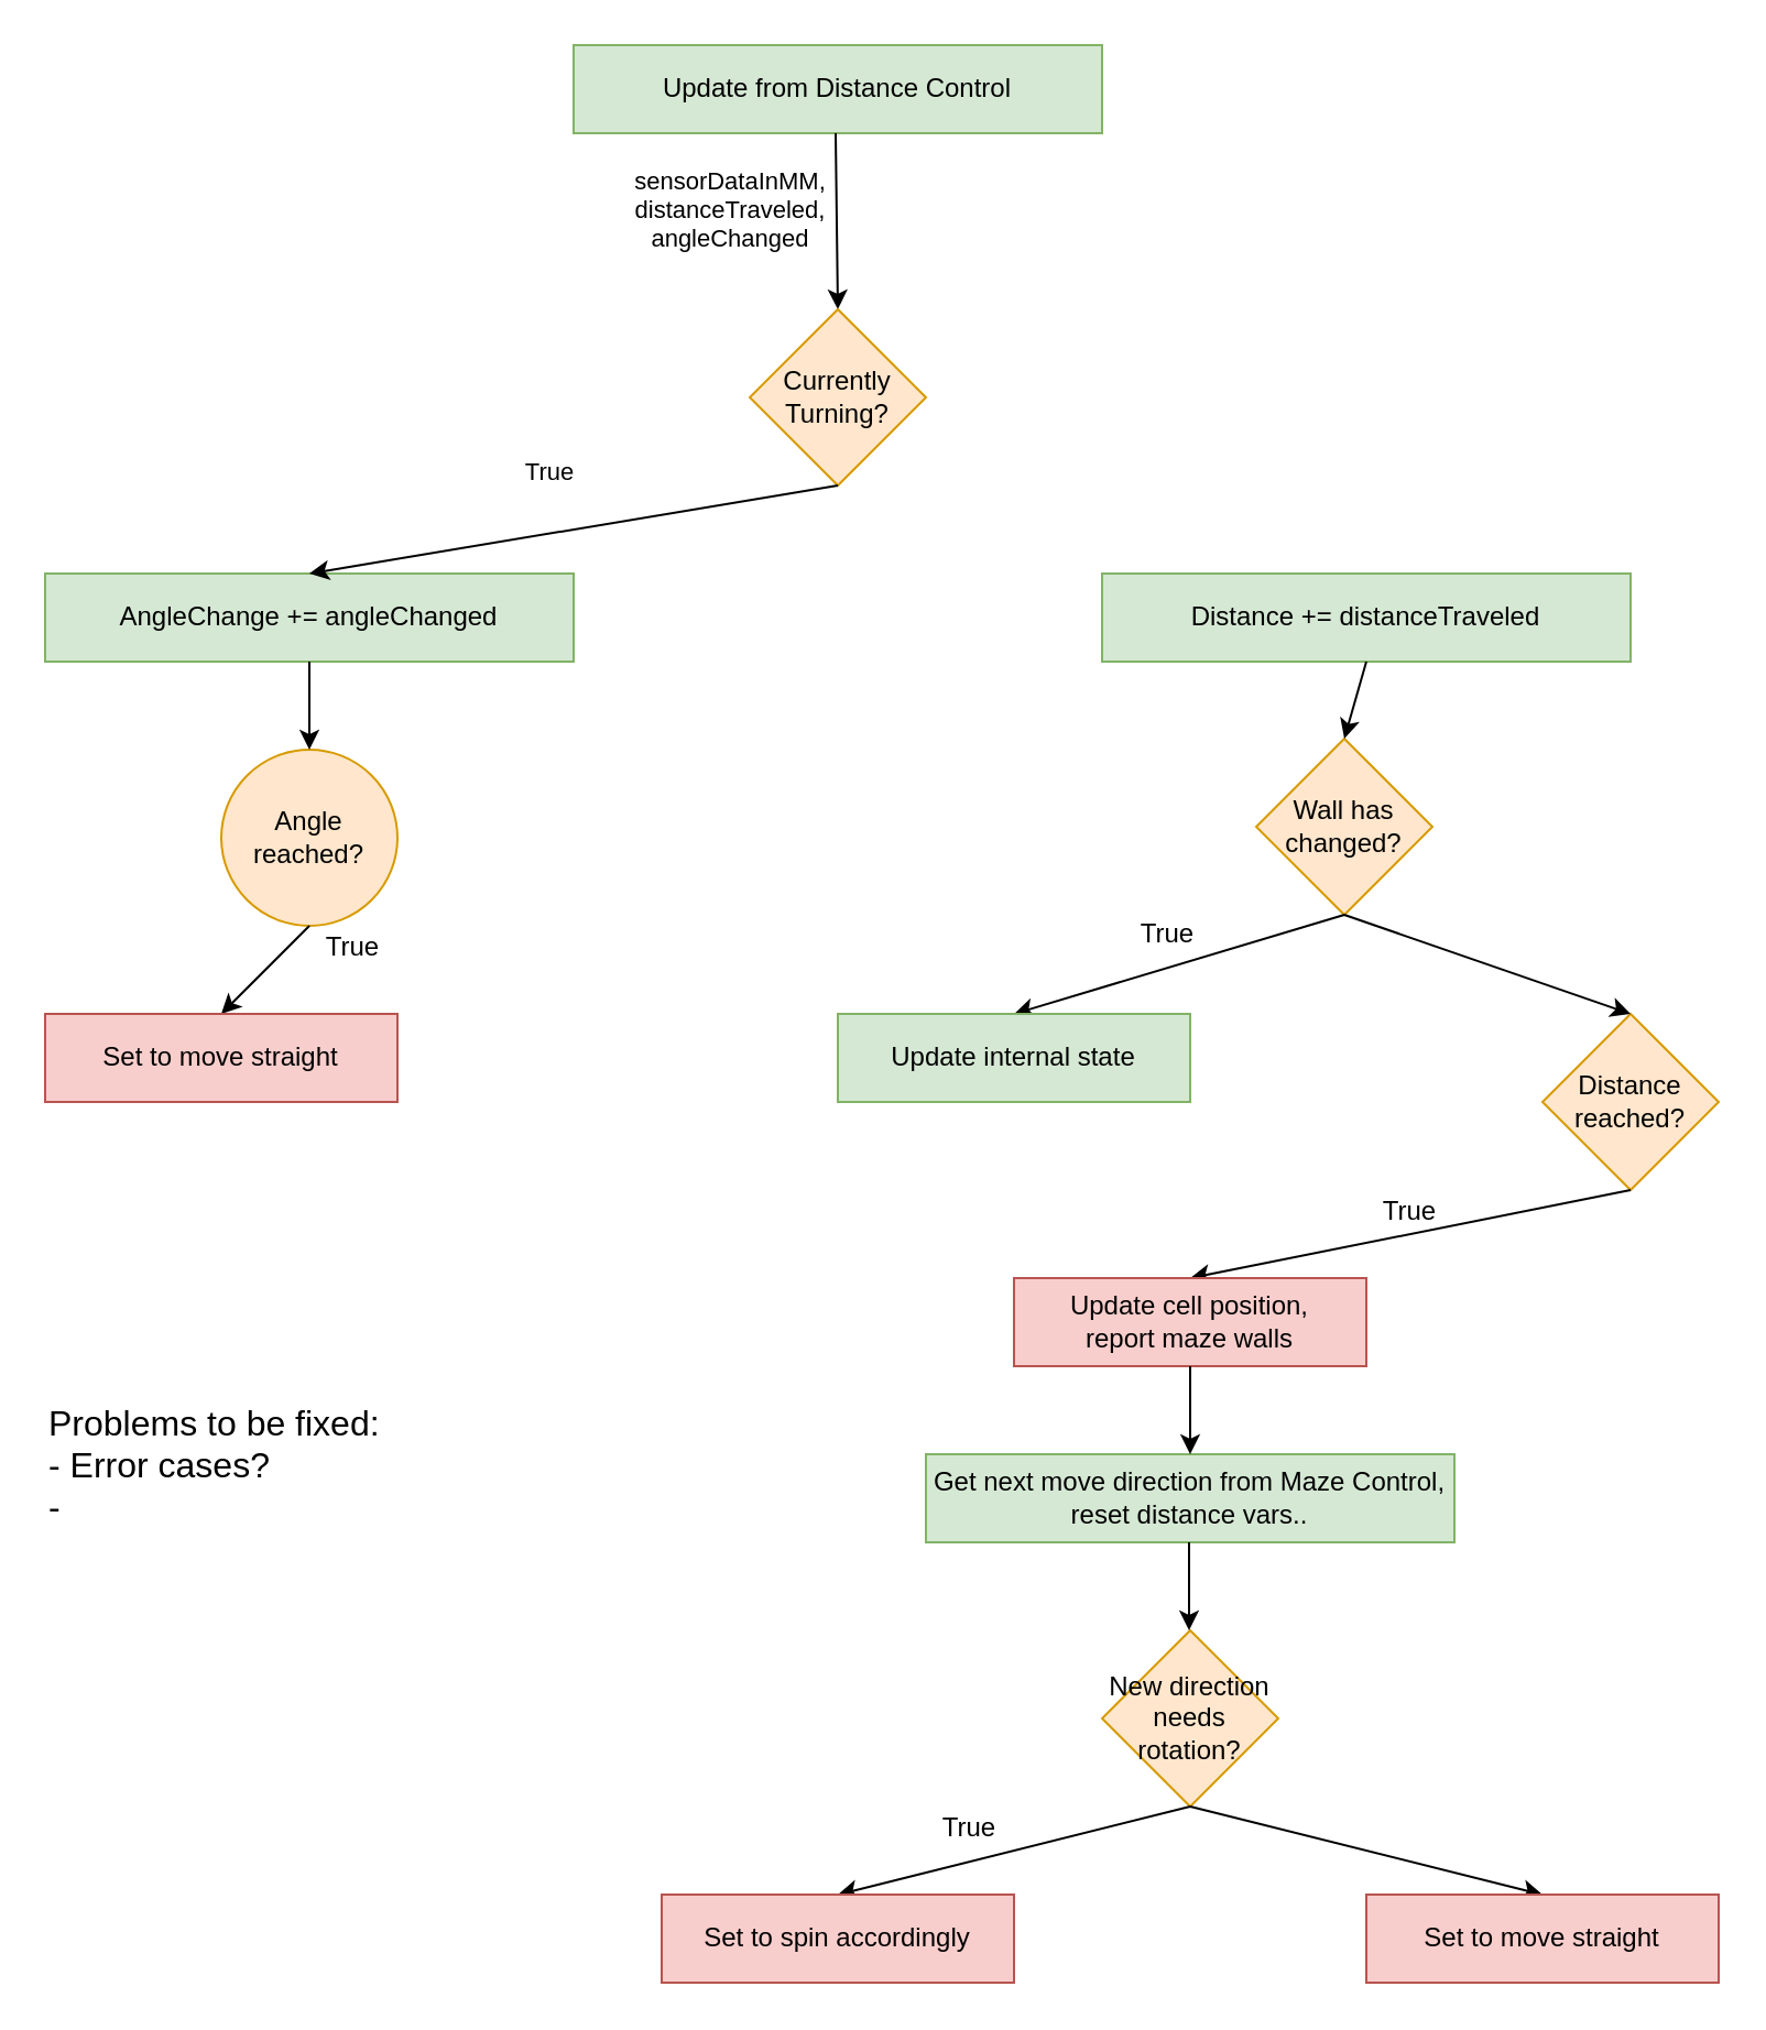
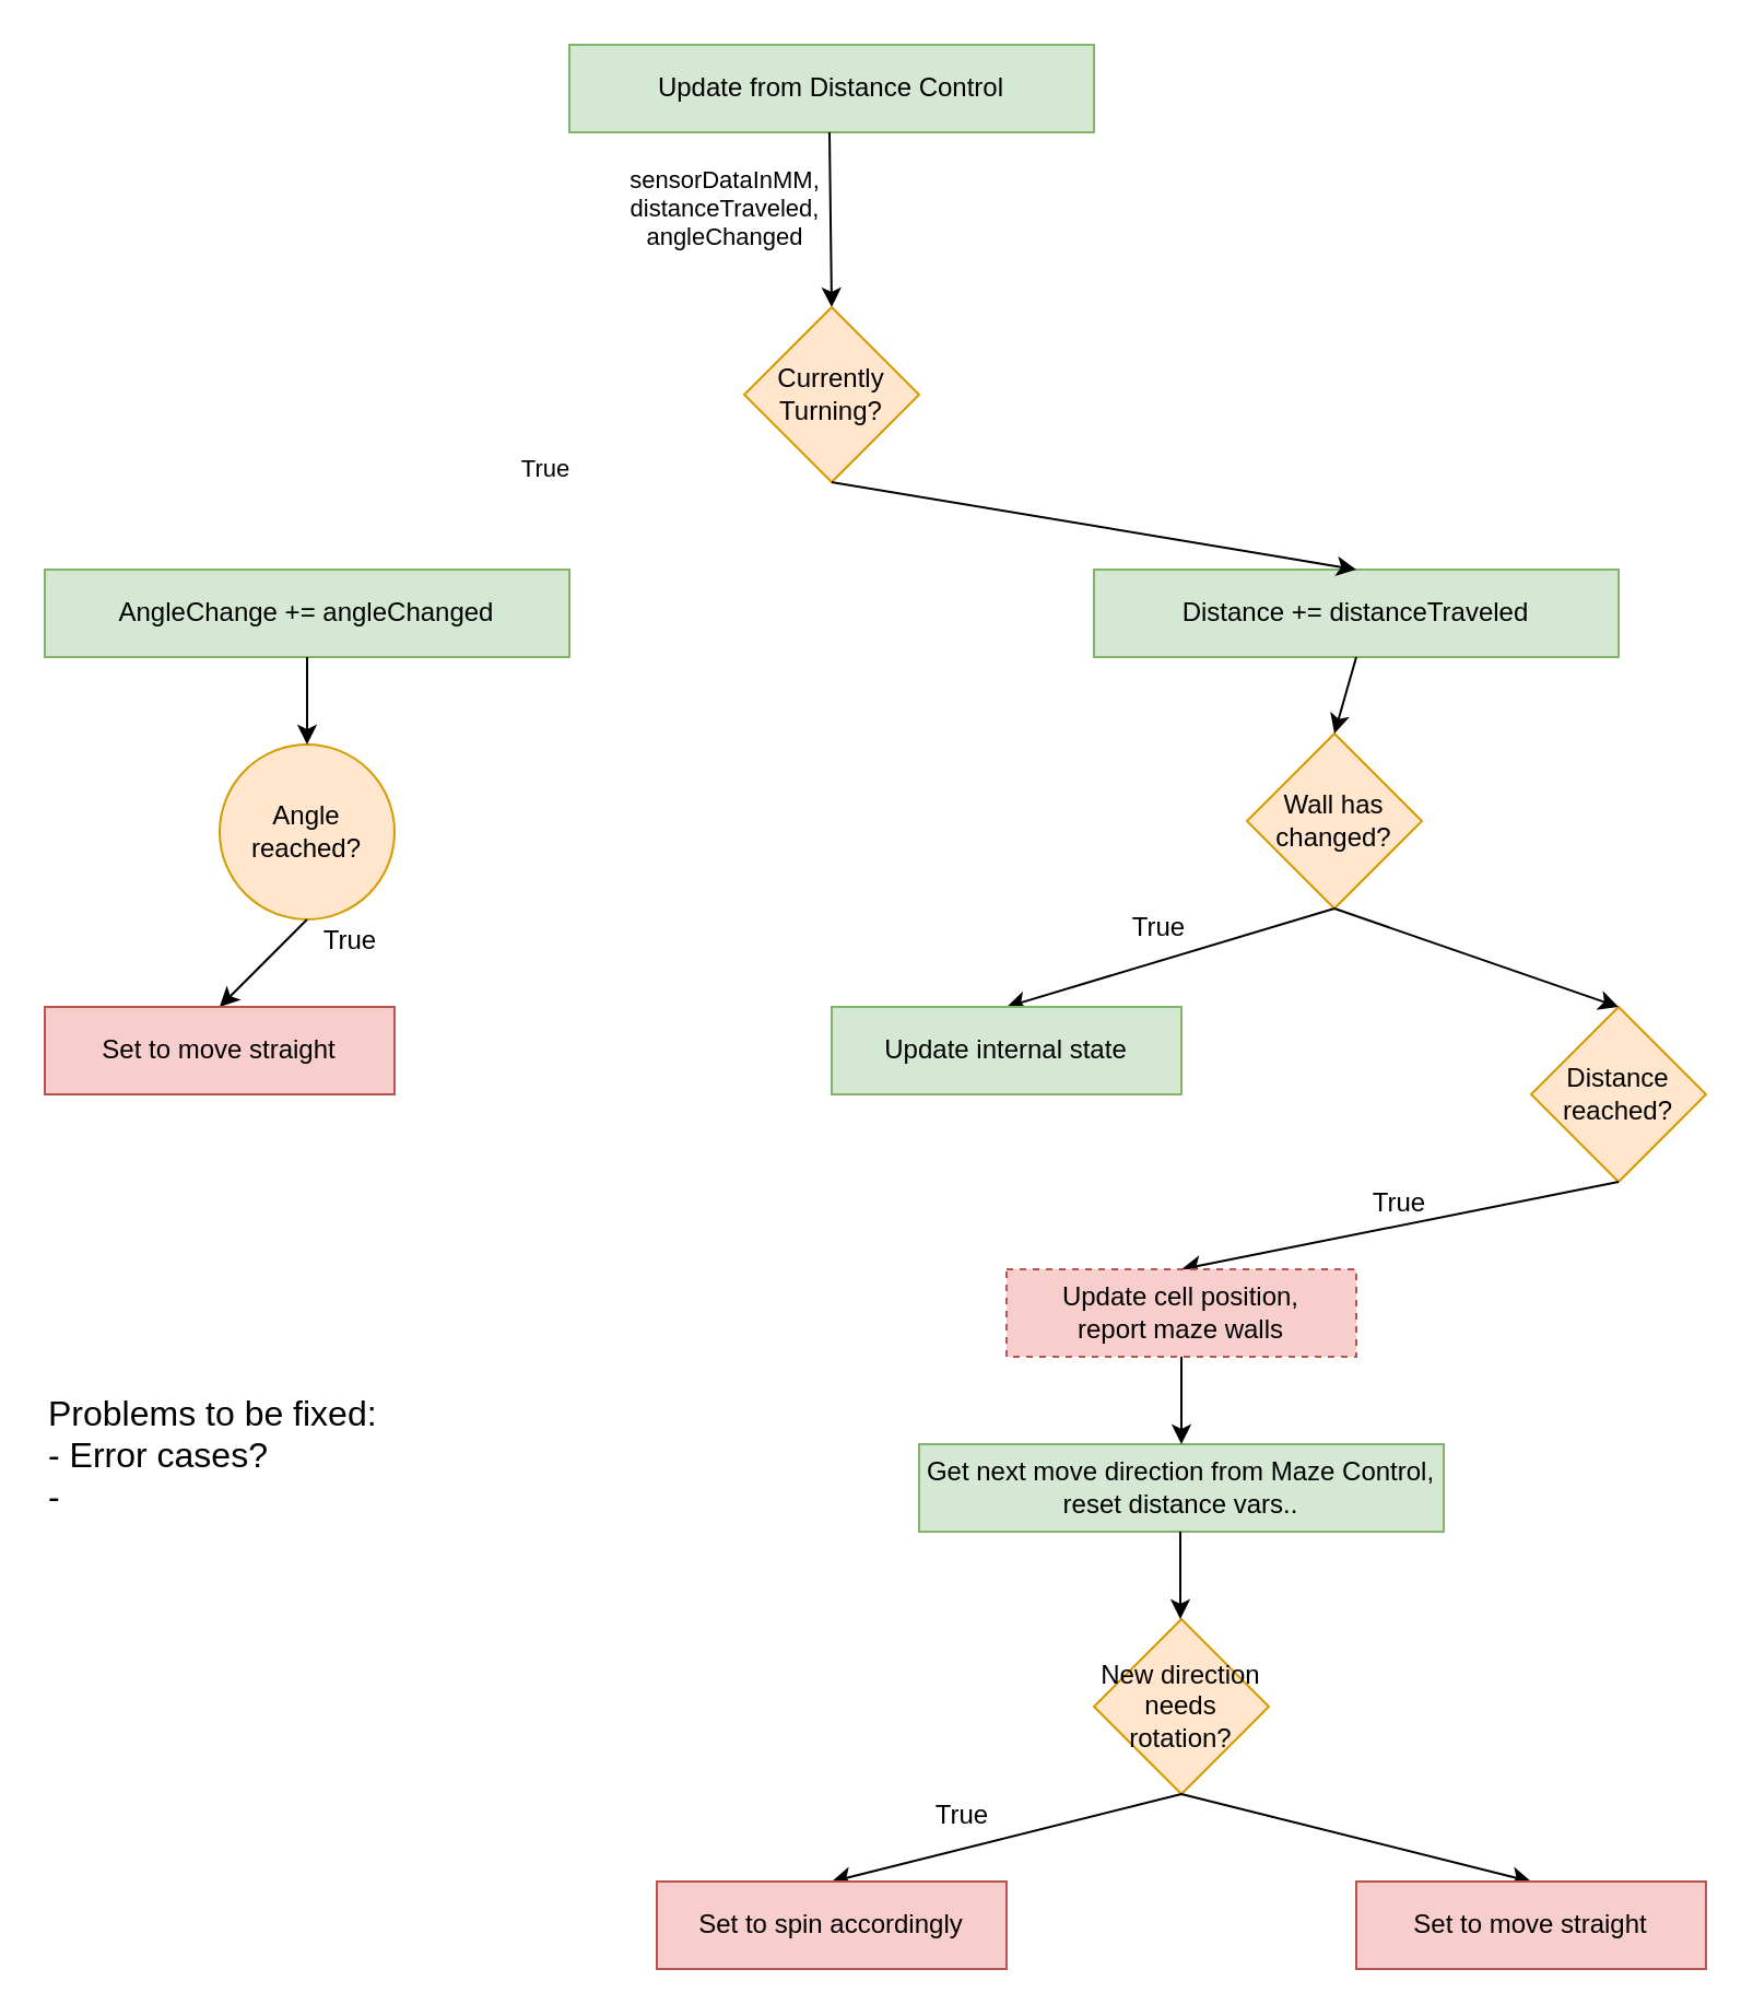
  <mxCell id="0" />
  <mxCell id="1" parent="0" />
  <mxCell id="2" value="Update from Distance Control" style="rounded=0;whiteSpace=wrap;html=1;fillColor=#d5e8d4;strokeColor=#82b366;" parent="1" vertex="1"><mxGeometry x="260" y="20" width="240" height="40" as="geometry" /></mxCell>
  <mxCell id="3" style="edgeStyle=orthogonalEdgeStyle;rounded=0;orthogonalLoop=1;jettySize=auto;html=1;exitX=0.5;exitY=1;exitDx=0;exitDy=0;entryX=0.5;entryY=0;entryDx=0;entryDy=0;" parent="1" target="5" edge="1"><mxGeometry relative="1" as="geometry"><mxPoint x="379" y="60" as="sourcePoint" /><mxPoint x="380" y="190" as="targetPoint" /></mxGeometry></mxCell>
  <mxCell id="4" value="&lt;div&gt;sensorDataInMM, &lt;br&gt;&lt;/div&gt;&lt;div&gt;distanceTraveled, &lt;br&gt;&lt;/div&gt;&lt;div&gt;angleChanged&lt;br&gt;&lt;/div&gt;" style="edgeLabel;html=1;align=center;verticalAlign=middle;resizable=0;points=[];" parent="3" vertex="1" connectable="0"><mxGeometry x="-0.122" y="1" relative="1" as="geometry"><mxPoint x="-50" as="offset" /></mxGeometry></mxCell>
  <mxCell id="5" value="Currently Turning?" style="rhombus;whiteSpace=wrap;html=1;rounded=0;fillColor=#ffe6cc;strokeColor=#d79b00;" parent="1" vertex="1"><mxGeometry x="340" y="140" width="80" height="80" as="geometry" /></mxCell>
  <mxCell id="6" value="AngleChange += angleChanged" style="rounded=0;whiteSpace=wrap;html=1;fillColor=#d5e8d4;strokeColor=#82b366;" parent="1" vertex="1"><mxGeometry x="20" y="260" width="240" height="40" as="geometry" /></mxCell>
- <mxCell id="7" value="" style="endArrow=classic;html=1;exitX=0.5;exitY=1;exitDx=0;exitDy=0;entryX=0.5;entryY=0;entryDx=0;entryDy=0;" parent="1" source="5" target="6" edge="1"><mxGeometry width="50" height="50" relative="1" as="geometry"><mxPoint x="340" y="270" as="sourcePoint" /><mxPoint x="390" y="220" as="targetPoint" /></mxGeometry></mxCell>
  <mxCell id="8" value="True" style="edgeLabel;html=1;align=center;verticalAlign=middle;resizable=0;points=[];" parent="1" vertex="1" connectable="0"><mxGeometry x="250" y="252" as="geometry"><mxPoint x="-2" y="-39" as="offset" /></mxGeometry></mxCell>
  <mxCell id="9" value="Distance += distanceTraveled" style="rounded=0;whiteSpace=wrap;html=1;fillColor=#d5e8d4;strokeColor=#82b366;" parent="1" vertex="1"><mxGeometry x="500" y="260" width="240" height="40" as="geometry" /></mxCell>
+ <mxCell id="10" value="" style="endArrow=classic;html=1;exitX=0.5;exitY=1;exitDx=0;exitDy=0;entryX=0.5;entryY=0;entryDx=0;entryDy=0;" parent="1" source="5" target="9" edge="1"><mxGeometry width="50" height="50" relative="1" as="geometry"><mxPoint x="360" y="200" as="sourcePoint" /><mxPoint x="390" y="220" as="targetPoint" /></mxGeometry></mxCell>
  <mxCell id="11" value="Angle reached?" style="ellipse;whiteSpace=wrap;html=1;fillColor=#ffe6cc;strokeColor=#d79b00;" parent="1" vertex="1"><mxGeometry x="100" y="340" width="80" height="80" as="geometry" /></mxCell>
  <mxCell id="12" value="" style="endArrow=classic;html=1;exitX=0.5;exitY=1;exitDx=0;exitDy=0;entryX=0.5;entryY=0;entryDx=0;entryDy=0;" parent="1" source="6" target="11" edge="1"><mxGeometry width="50" height="50" relative="1" as="geometry"><mxPoint x="340" y="390" as="sourcePoint" /><mxPoint x="390" y="340" as="targetPoint" /></mxGeometry></mxCell>
  <mxCell id="13" value="" style="endArrow=classic;html=1;exitX=0.5;exitY=1;exitDx=0;exitDy=0;entryX=0.5;entryY=0;entryDx=0;entryDy=0;" parent="1" source="11" target="14" edge="1"><mxGeometry width="50" height="50" relative="1" as="geometry"><mxPoint x="340" y="390" as="sourcePoint" /><mxPoint x="140" y="470" as="targetPoint" /></mxGeometry></mxCell>
  <mxCell id="14" value="Set to move straight" style="rounded=0;whiteSpace=wrap;html=1;fillColor=#f8cecc;strokeColor=#b85450;" parent="1" vertex="1"><mxGeometry x="20" y="460" width="160" height="40" as="geometry" /></mxCell>
  <mxCell id="15" value="True" style="text;html=1;strokeColor=none;fillColor=none;align=center;verticalAlign=middle;whiteSpace=wrap;rounded=0;" parent="1" vertex="1"><mxGeometry x="140" y="420" width="40" height="20" as="geometry" /></mxCell>
  <mxCell id="16" value="Wall has changed?" style="rhombus;whiteSpace=wrap;html=1;rounded=0;fillColor=#ffe6cc;strokeColor=#d79b00;" parent="1" vertex="1"><mxGeometry x="570" y="335" width="80" height="80" as="geometry" /></mxCell>
  <mxCell id="17" value="" style="endArrow=classic;html=1;exitX=0.5;exitY=1;exitDx=0;exitDy=0;entryX=0.5;entryY=0;entryDx=0;entryDy=0;" parent="1" target="16" edge="1"><mxGeometry width="50" height="50" relative="1" as="geometry"><mxPoint x="620" y="300" as="sourcePoint" /><mxPoint x="870" y="340" as="targetPoint" /></mxGeometry></mxCell>
  <mxCell id="18" value="" style="endArrow=classic;html=1;exitX=0.5;exitY=1;exitDx=0;exitDy=0;entryX=0.5;entryY=0;entryDx=0;entryDy=0;" parent="1" source="16" target="19" edge="1"><mxGeometry width="50" height="50" relative="1" as="geometry"><mxPoint x="820" y="390" as="sourcePoint" /><mxPoint x="620" y="470" as="targetPoint" /></mxGeometry></mxCell>
  <mxCell id="19" value="&lt;div&gt;Update internal state&lt;/div&gt;" style="rounded=0;whiteSpace=wrap;html=1;fillColor=#d5e8d4;strokeColor=#82b366;" parent="1" vertex="1"><mxGeometry x="380" y="460" width="160" height="40" as="geometry" /></mxCell>
  <mxCell id="20" value="True" style="text;html=1;strokeColor=none;fillColor=none;align=center;verticalAlign=middle;whiteSpace=wrap;rounded=0;" parent="1" vertex="1"><mxGeometry x="510" y="414" width="40" height="20" as="geometry" /></mxCell>
  <mxCell id="21" value="Distance reached?" style="rhombus;whiteSpace=wrap;html=1;rounded=0;fillColor=#ffe6cc;strokeColor=#d79b00;" parent="1" vertex="1"><mxGeometry x="700" y="460" width="80" height="80" as="geometry" /></mxCell>
  <mxCell id="22" value="" style="endArrow=classic;html=1;exitX=0.5;exitY=1;exitDx=0;exitDy=0;entryX=0.5;entryY=0;entryDx=0;entryDy=0;" parent="1" source="16" target="21" edge="1"><mxGeometry width="50" height="50" relative="1" as="geometry"><mxPoint x="380" y="470" as="sourcePoint" /><mxPoint x="430" y="420" as="targetPoint" /></mxGeometry></mxCell>
  <mxCell id="23" value="" style="endArrow=classic;html=1;exitX=0.5;exitY=1;exitDx=0;exitDy=0;entryX=0.5;entryY=0;entryDx=0;entryDy=0;" parent="1" target="24" edge="1"><mxGeometry width="50" height="50" relative="1" as="geometry"><mxPoint x="740" y="540" as="sourcePoint" /><mxPoint x="740" y="590" as="targetPoint" /></mxGeometry></mxCell>
- <mxCell id="24" value="&lt;div&gt;Update cell position,&lt;/div&gt;&lt;div&gt; report maze walls&lt;/div&gt;" style="rounded=0;whiteSpace=wrap;html=1;fillColor=#f8cecc;strokeColor=#b85450;" parent="1" vertex="1"><mxGeometry x="460" y="580" width="160" height="40" as="geometry" /></mxCell>
+ <mxCell id="24" value="&lt;div&gt;Update cell position,&lt;/div&gt;&lt;div&gt; report maze walls&lt;/div&gt;" style="rounded=0;whiteSpace=wrap;html=1;fillColor=#f8cecc;strokeColor=#b85450;dashed=1;" parent="1" vertex="1"><mxGeometry x="460" y="580" width="160" height="40" as="geometry" /></mxCell>
  <mxCell id="25" value="True" style="text;html=1;strokeColor=none;fillColor=none;align=center;verticalAlign=middle;whiteSpace=wrap;rounded=0;" parent="1" vertex="1"><mxGeometry x="620" y="540" width="40" height="20" as="geometry" /></mxCell>
  <mxCell id="26" value="&lt;div&gt;Get next move direction from Maze Control, reset distance vars..&lt;/div&gt;" style="rounded=0;whiteSpace=wrap;html=1;fillColor=#d5e8d4;strokeColor=#82b366;" parent="1" vertex="1"><mxGeometry x="420" y="660" width="240" height="40" as="geometry" /></mxCell>
  <mxCell id="27" value="" style="endArrow=classic;html=1;exitX=0.5;exitY=1;exitDx=0;exitDy=0;entryX=0.5;entryY=0;entryDx=0;entryDy=0;" parent="1" source="24" target="26" edge="1"><mxGeometry width="50" height="50" relative="1" as="geometry"><mxPoint x="380" y="610" as="sourcePoint" /><mxPoint x="430" y="560" as="targetPoint" /></mxGeometry></mxCell>
  <mxCell id="28" value="New direction needs rotation?" style="rhombus;whiteSpace=wrap;html=1;rounded=0;fillColor=#ffe6cc;strokeColor=#d79b00;" parent="1" vertex="1"><mxGeometry x="500" y="740" width="80" height="80" as="geometry" /></mxCell>
  <mxCell id="29" value="" style="endArrow=classic;html=1;exitX=0.5;exitY=1;exitDx=0;exitDy=0;entryX=0.5;entryY=0;entryDx=0;entryDy=0;" parent="1" edge="1"><mxGeometry width="50" height="50" relative="1" as="geometry"><mxPoint x="539.5" y="700" as="sourcePoint" /><mxPoint x="539.5" y="740" as="targetPoint" /></mxGeometry></mxCell>
  <mxCell id="30" value="&lt;div style=&quot;font-size: 16px&quot; align=&quot;justify&quot;&gt;&lt;font style=&quot;font-size: 16px&quot;&gt;Problems to be fixed:&lt;/font&gt;&lt;/div&gt;&lt;div style=&quot;font-size: 16px&quot; align=&quot;justify&quot;&gt;&lt;font style=&quot;font-size: 16px&quot;&gt;- Error cases?&lt;/font&gt;&lt;/div&gt;&lt;div style=&quot;font-size: 16px&quot; align=&quot;justify&quot;&gt;&lt;font style=&quot;font-size: 16px&quot;&gt;- &lt;br&gt;&lt;/font&gt;&lt;/div&gt;" style="text;html=1;strokeColor=none;fillColor=none;align=left;verticalAlign=middle;whiteSpace=wrap;rounded=0;" parent="1" vertex="1"><mxGeometry x="20" y="540" width="320" height="250" as="geometry" /></mxCell>
  <mxCell id="31" value="" style="endArrow=classic;html=1;exitX=0.5;exitY=1;exitDx=0;exitDy=0;entryX=0.5;entryY=0;entryDx=0;entryDy=0;" parent="1" target="32" edge="1"><mxGeometry width="50" height="50" relative="1" as="geometry"><mxPoint x="540" y="820" as="sourcePoint" /><mxPoint x="540" y="870" as="targetPoint" /></mxGeometry></mxCell>
  <mxCell id="32" value="Set to spin accordingly" style="rounded=0;whiteSpace=wrap;html=1;fillColor=#f8cecc;strokeColor=#b85450;" parent="1" vertex="1"><mxGeometry x="300" y="860" width="160" height="40" as="geometry" /></mxCell>
  <mxCell id="33" value="True" style="text;html=1;strokeColor=none;fillColor=none;align=center;verticalAlign=middle;whiteSpace=wrap;rounded=0;" parent="1" vertex="1"><mxGeometry x="420" y="820" width="40" height="20" as="geometry" /></mxCell>
  <mxCell id="34" value="" style="endArrow=classic;html=1;entryX=0.5;entryY=0;entryDx=0;entryDy=0;exitX=0.5;exitY=1;exitDx=0;exitDy=0;" parent="1" source="28" target="35" edge="1"><mxGeometry width="50" height="50" relative="1" as="geometry"><mxPoint x="570" y="850" as="sourcePoint" /><mxPoint x="810" y="990" as="targetPoint" /></mxGeometry></mxCell>
  <mxCell id="35" value="Set to move straight" style="rounded=0;whiteSpace=wrap;html=1;fillColor=#f8cecc;strokeColor=#b85450;" parent="1" vertex="1"><mxGeometry x="620" y="860" width="160" height="40" as="geometry" /></mxCell>
